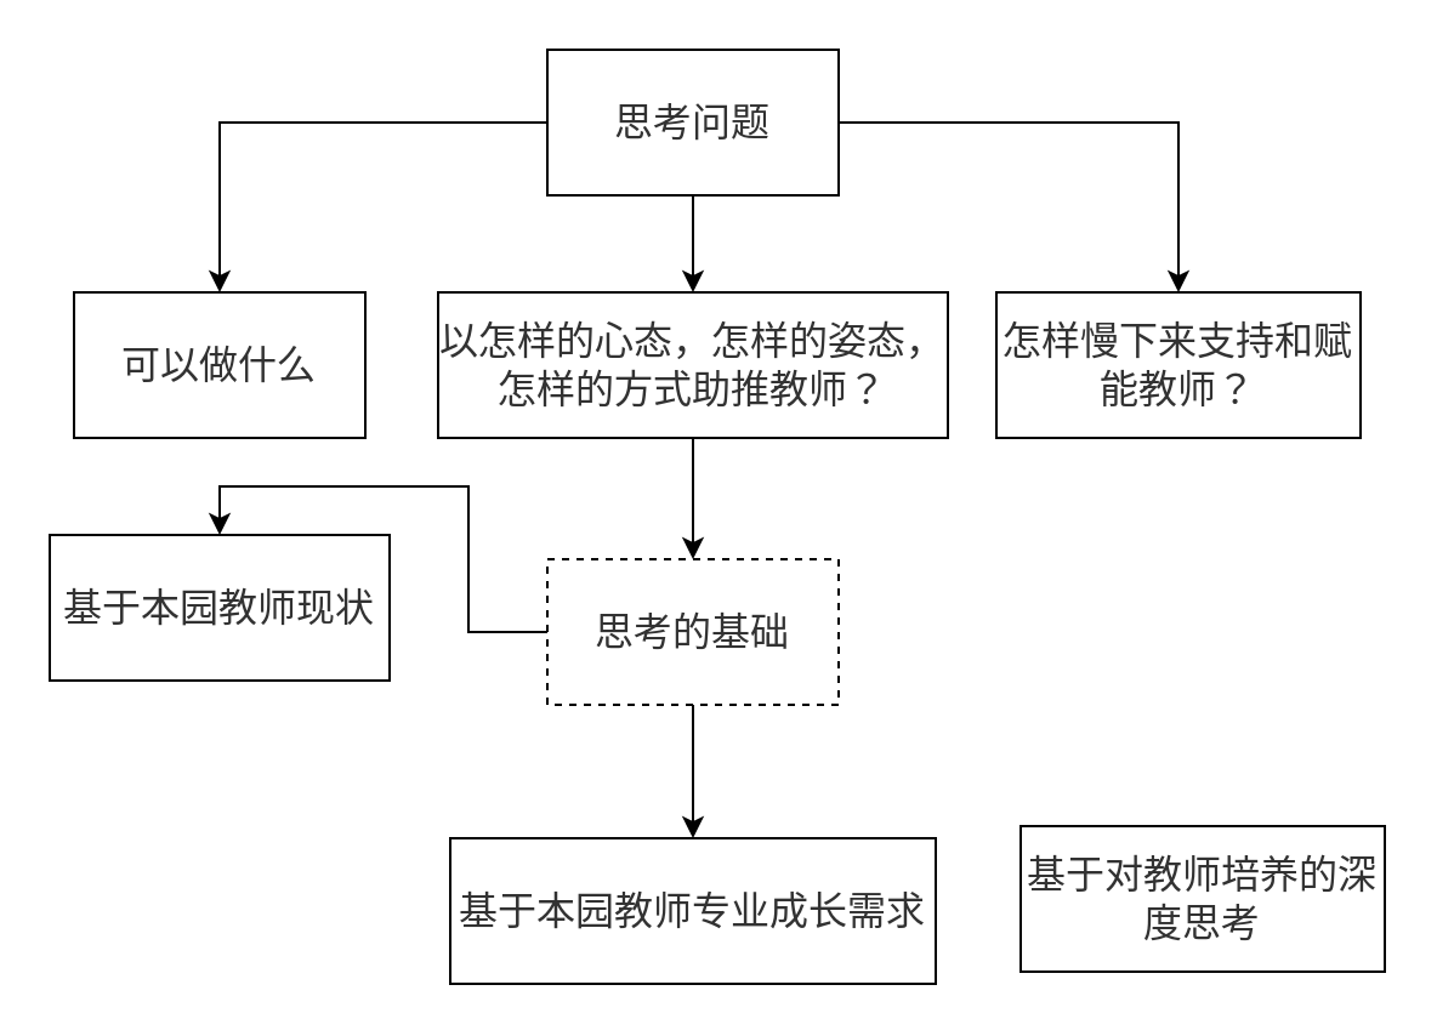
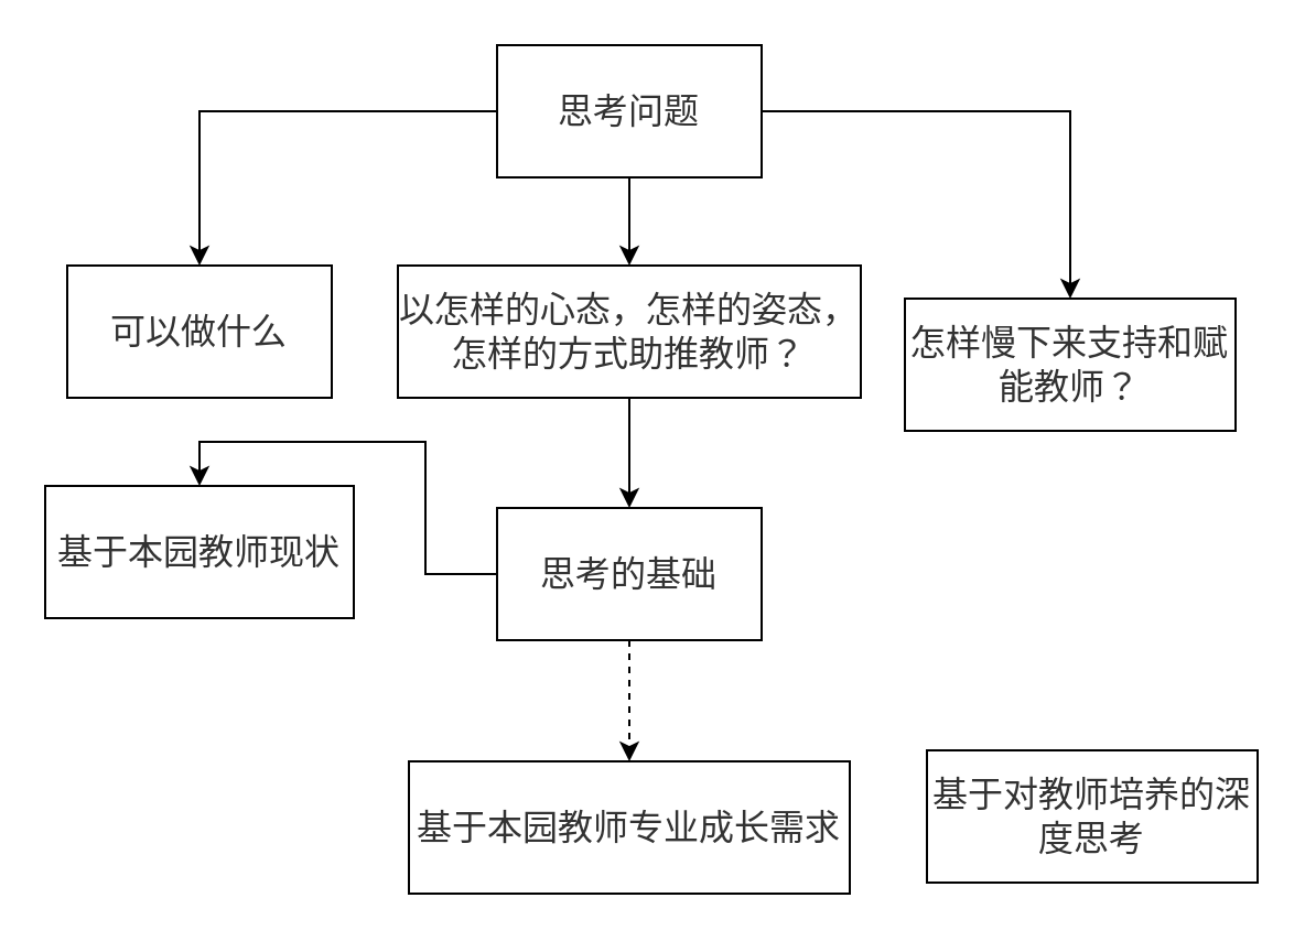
  <mxCell id="0" />
  <mxCell id="1" parent="0" />
  <mxCell id="2" value="" style="edgeStyle=orthogonalEdgeStyle;rounded=0;orthogonalLoop=1;jettySize=auto;html=1;" edge="1" parent="1" source="5" target="8"><mxGeometry relative="1" as="geometry" /></mxCell>
  <mxCell id="3" style="edgeStyle=orthogonalEdgeStyle;rounded=0;orthogonalLoop=1;jettySize=auto;html=1;" edge="1" parent="1" source="5" target="6"><mxGeometry relative="1" as="geometry" /></mxCell>
  <mxCell id="4" style="edgeStyle=orthogonalEdgeStyle;rounded=0;orthogonalLoop=1;jettySize=auto;html=1;" edge="1" parent="1" source="5" target="9"><mxGeometry relative="1" as="geometry" /></mxCell>
  <mxCell id="5" value="&lt;span style=&quot;color: rgb(50, 50, 50); font-family: &amp;quot;Microsoft YaHei&amp;quot;, 微软雅黑, Arial; font-size: 16px; background-color: rgba(255, 255, 255, 0.01);&quot;&gt;思考问题&lt;/span&gt;" style="rounded=0;whiteSpace=wrap;html=1;" vertex="1" parent="1"><mxGeometry x="225" y="20" width="120" height="60" as="geometry" /></mxCell>
  <mxCell id="6" value="&lt;span style=&quot;color: rgb(50, 50, 50); font-family: &amp;quot;Microsoft YaHei&amp;quot;, 微软雅黑, Arial; font-size: 16px; background-color: rgba(255, 255, 255, 0.01);&quot;&gt;可以做什么&lt;/span&gt;" style="rounded=0;whiteSpace=wrap;html=1;" vertex="1" parent="1"><mxGeometry x="30" y="120" width="120" height="60" as="geometry" /></mxCell>
  <mxCell id="7" value="" style="edgeStyle=orthogonalEdgeStyle;rounded=0;orthogonalLoop=1;jettySize=auto;html=1;" edge="1" parent="1" source="8" target="12"><mxGeometry relative="1" as="geometry" /></mxCell>
  <mxCell id="8" value="&lt;span style=&quot;color: rgb(50, 50, 50); font-family: &amp;quot;Microsoft YaHei&amp;quot;, 微软雅黑, Arial; font-size: 16px; background-color: rgba(255, 255, 255, 0.01);&quot;&gt;以怎样的心态，怎样的姿态，怎样的方式助推教师？&lt;/span&gt;" style="rounded=0;whiteSpace=wrap;html=1;" vertex="1" parent="1"><mxGeometry x="180" y="120" width="210" height="60" as="geometry" /></mxCell>
- <mxCell id="9" value="&lt;span style=&quot;color: rgb(50, 50, 50); font-family: &amp;quot;Microsoft YaHei&amp;quot;, 微软雅黑, Arial; font-size: 16px; background-color: rgba(255, 255, 255, 0.01);&quot;&gt;怎样慢下来支持和赋能教师？&lt;/span&gt;" style="rounded=0;whiteSpace=wrap;html=1;" vertex="1" parent="1"><mxGeometry x="410" y="120" width="150" height="60" as="geometry" /></mxCell>
- <mxCell id="10" value="" style="edgeStyle=orthogonalEdgeStyle;rounded=0;orthogonalLoop=1;jettySize=auto;html=1;" edge="1" parent="1" source="12" target="14"><mxGeometry relative="1" as="geometry" /></mxCell>
+ <mxCell id="9" value="&lt;span style=&quot;color: rgb(50, 50, 50); font-family: &amp;quot;Microsoft YaHei&amp;quot;, 微软雅黑, Arial; font-size: 16px; background-color: rgba(255, 255, 255, 0.01);&quot;&gt;怎样慢下来支持和赋能教师？&lt;/span&gt;" style="rounded=0;whiteSpace=wrap;html=1;" vertex="1" parent="1"><mxGeometry x="410" y="135" width="150" height="60" as="geometry" /></mxCell>
+ <mxCell id="10" value="" style="edgeStyle=orthogonalEdgeStyle;rounded=0;orthogonalLoop=1;jettySize=auto;html=1;dashed=1;" edge="1" parent="1" source="12" target="14"><mxGeometry relative="1" as="geometry" /></mxCell>
  <mxCell id="11" style="edgeStyle=orthogonalEdgeStyle;rounded=0;orthogonalLoop=1;jettySize=auto;html=1;entryX=0.5;entryY=0;entryDx=0;entryDy=0;" edge="1" parent="1" source="12" target="13"><mxGeometry relative="1" as="geometry" /></mxCell>
- <mxCell id="12" value="&lt;span style=&quot;color: rgb(50, 50, 50); font-family: &amp;quot;Microsoft YaHei&amp;quot;, 微软雅黑, Arial; font-size: 16px; background-color: rgba(255, 255, 255, 0.01);&quot;&gt;思考的基础&lt;/span&gt;" style="rounded=0;whiteSpace=wrap;html=1;dashed=1;" vertex="1" parent="1"><mxGeometry x="225" y="230" width="120" height="60" as="geometry" /></mxCell>
+ <mxCell id="12" value="&lt;span style=&quot;color: rgb(50, 50, 50); font-family: &amp;quot;Microsoft YaHei&amp;quot;, 微软雅黑, Arial; font-size: 16px; background-color: rgba(255, 255, 255, 0.01);&quot;&gt;思考的基础&lt;/span&gt;" style="rounded=0;whiteSpace=wrap;html=1;" vertex="1" parent="1"><mxGeometry x="225" y="230" width="120" height="60" as="geometry" /></mxCell>
  <mxCell id="13" value="&lt;span style=&quot;color: rgb(50, 50, 50); font-family: &amp;quot;Microsoft YaHei&amp;quot;, 微软雅黑, Arial; font-size: 16px; background-color: rgba(255, 255, 255, 0.01);&quot;&gt;基于本园教师现状&lt;/span&gt;" style="rounded=0;whiteSpace=wrap;html=1;" vertex="1" parent="1"><mxGeometry x="20" y="220" width="140" height="60" as="geometry" /></mxCell>
  <mxCell id="14" value="&lt;span style=&quot;color: rgb(50, 50, 50); font-family: &amp;quot;Microsoft YaHei&amp;quot;, 微软雅黑, Arial; font-size: 16px; background-color: rgba(255, 255, 255, 0.01);&quot;&gt;基于本园教师专业成长需求&lt;/span&gt;" style="rounded=0;whiteSpace=wrap;html=1;" vertex="1" parent="1"><mxGeometry x="185" y="345" width="200" height="60" as="geometry" /></mxCell>
  <mxCell id="15" value="&lt;span style=&quot;color: rgb(50, 50, 50); font-family: &amp;quot;Microsoft YaHei&amp;quot;, 微软雅黑, Arial; font-size: 16px; background-color: rgba(255, 255, 255, 0.01);&quot;&gt;基于对教师培养的深度思考&lt;/span&gt;" style="rounded=0;whiteSpace=wrap;html=1;" vertex="1" parent="1"><mxGeometry x="420" y="340" width="150" height="60" as="geometry" /></mxCell>
